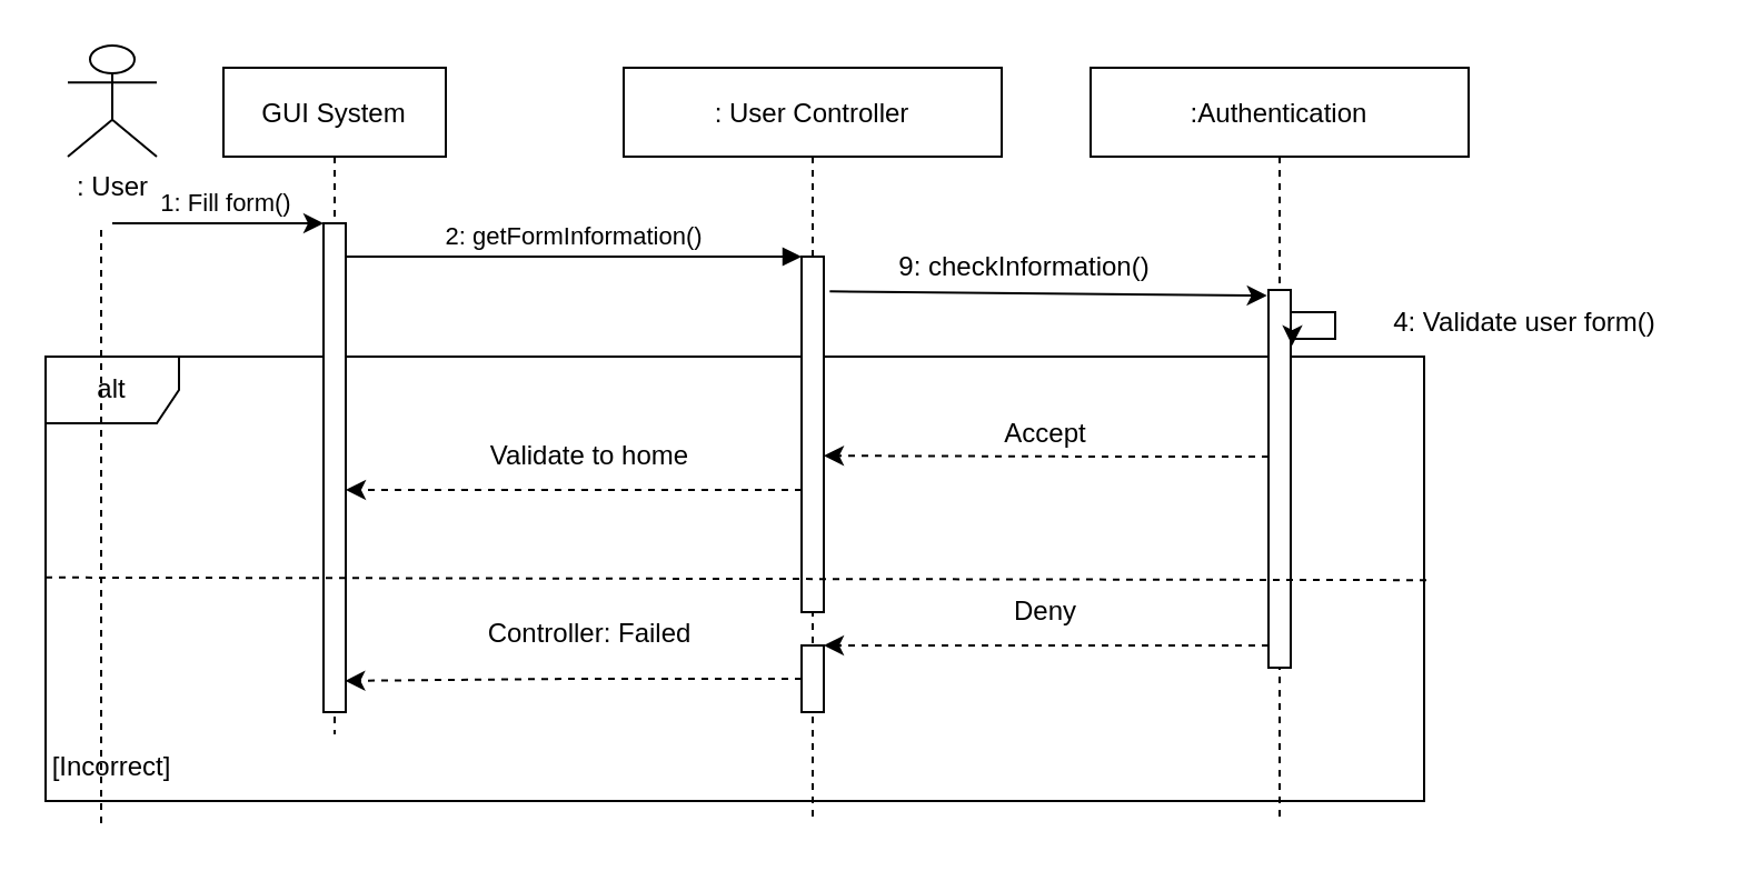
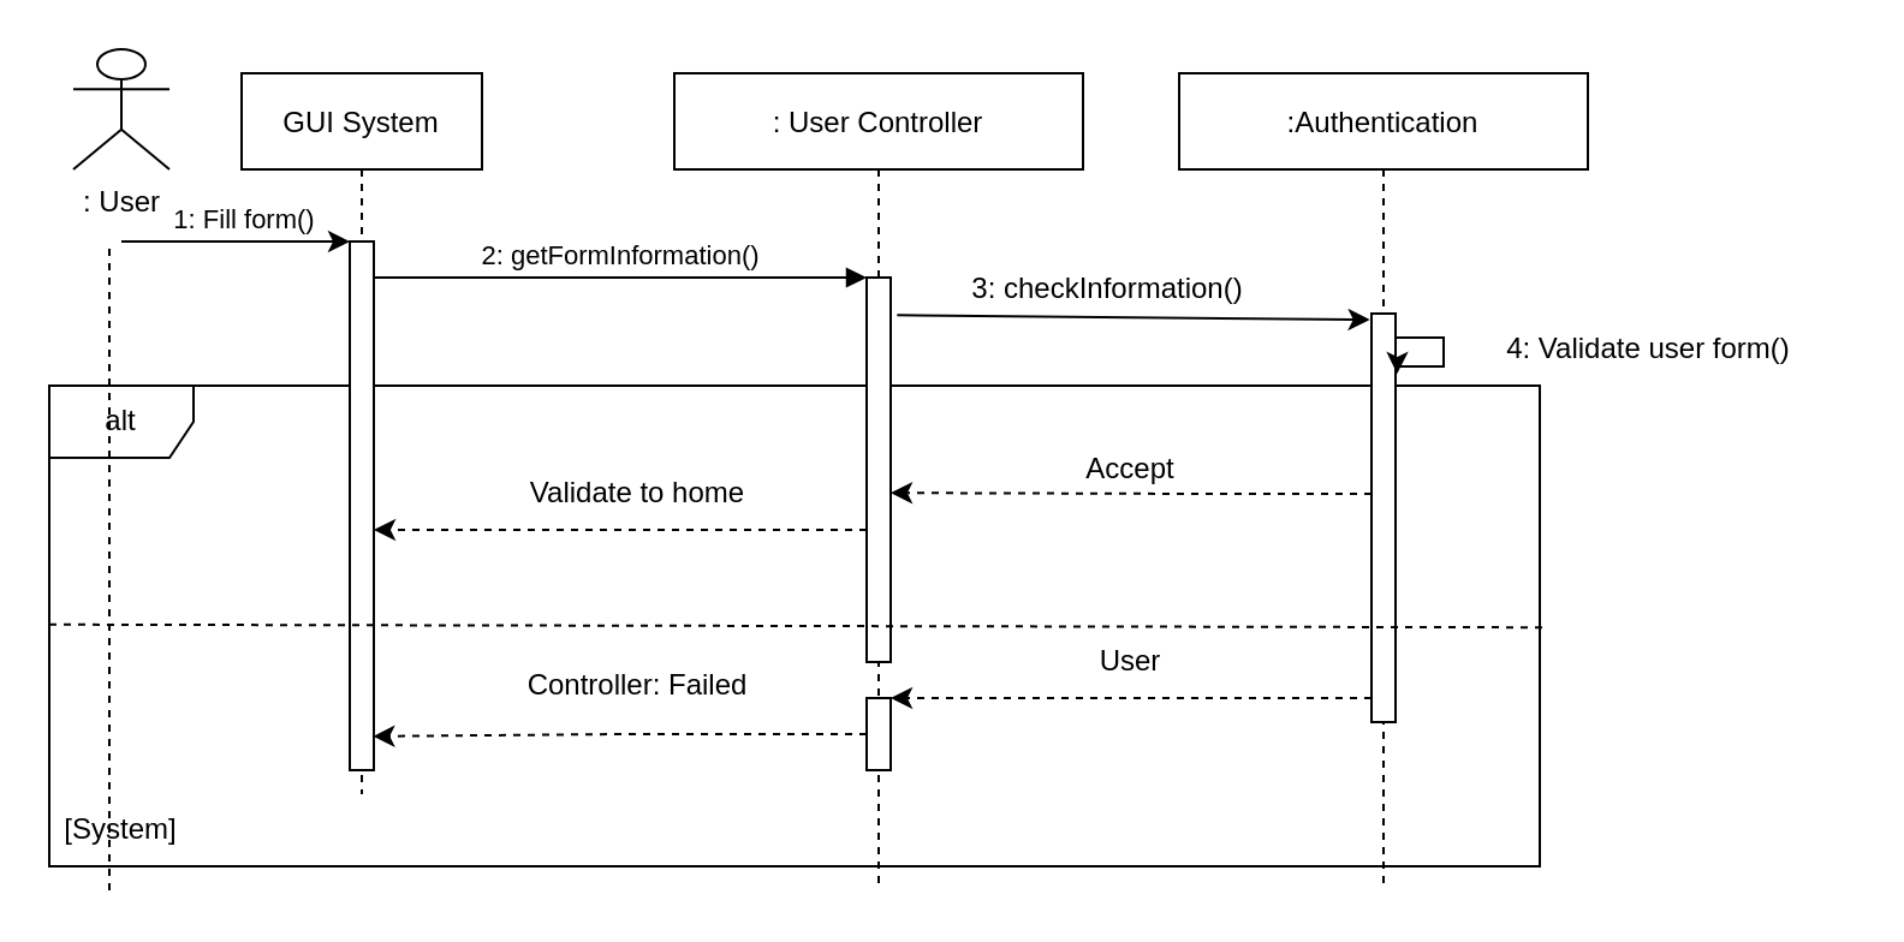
  <mxCell id="0" />
  <mxCell id="1" parent="0" />
  <mxCell id="2" value="alt" style="shape=umlFrame;whiteSpace=wrap;html=1;" vertex="1" parent="1"><mxGeometry x="20" y="160" width="620" height="200" as="geometry" /></mxCell>
  <mxCell id="3" value="GUI System" style="shape=umlLifeline;perimeter=lifelinePerimeter;container=1;collapsible=0;recursiveResize=0;rounded=0;shadow=0;strokeWidth=1;" parent="1" vertex="1"><mxGeometry x="100" y="30" width="100" height="300" as="geometry" /></mxCell>
  <mxCell id="4" value="" style="points=[];perimeter=orthogonalPerimeter;rounded=0;shadow=0;strokeWidth=1;" parent="3" vertex="1"><mxGeometry x="45" y="70" width="10" height="220" as="geometry" /></mxCell>
  <mxCell id="5" value=": User Controller" style="shape=umlLifeline;perimeter=lifelinePerimeter;container=1;collapsible=0;recursiveResize=0;rounded=0;shadow=0;strokeWidth=1;" parent="1" vertex="1"><mxGeometry x="280" y="30" width="170" height="340" as="geometry" /></mxCell>
  <mxCell id="6" value="" style="points=[];perimeter=orthogonalPerimeter;rounded=0;shadow=0;strokeWidth=1;" parent="5" vertex="1"><mxGeometry x="80" y="85" width="10" height="160" as="geometry" /></mxCell>
  <mxCell id="7" value="" style="points=[];perimeter=orthogonalPerimeter;rounded=0;shadow=0;strokeWidth=1;" vertex="1" parent="5"><mxGeometry x="80" y="260" width="10" height="30" as="geometry" /></mxCell>
  <mxCell id="8" value="2: getFormInformation()" style="verticalAlign=bottom;endArrow=block;entryX=0;entryY=0;shadow=0;strokeWidth=1;" parent="1" source="4" target="6" edge="1"><mxGeometry relative="1" as="geometry"><mxPoint x="255" y="110" as="sourcePoint" /></mxGeometry></mxCell>
  <mxCell id="9" value=": User" style="shape=umlActor;verticalLabelPosition=bottom;verticalAlign=top;html=1;outlineConnect=0;" vertex="1" parent="1"><mxGeometry x="30" y="20" width="40" height="50" as="geometry" /></mxCell>
  <mxCell id="10" value="" style="endArrow=none;dashed=1;html=1;rounded=0;" edge="1" parent="1"><mxGeometry width="50" height="50" relative="1" as="geometry"><mxPoint x="45" y="370" as="sourcePoint" /><mxPoint x="45" y="100" as="targetPoint" /></mxGeometry></mxCell>
  <mxCell id="11" value=":Authentication" style="shape=umlLifeline;perimeter=lifelinePerimeter;container=1;collapsible=0;recursiveResize=0;rounded=0;shadow=0;strokeWidth=1;" vertex="1" parent="1"><mxGeometry x="490" y="30" width="170" height="340" as="geometry" /></mxCell>
  <mxCell id="12" value="" style="points=[];perimeter=orthogonalPerimeter;rounded=0;shadow=0;strokeWidth=1;" vertex="1" parent="11"><mxGeometry x="80" y="100" width="10" height="170" as="geometry" /></mxCell>
  <mxCell id="13" style="edgeStyle=orthogonalEdgeStyle;rounded=0;orthogonalLoop=1;jettySize=auto;html=1;entryX=1.067;entryY=0.147;entryDx=0;entryDy=0;entryPerimeter=0;" edge="1" parent="11" source="12" target="12"><mxGeometry relative="1" as="geometry"><Array as="points"><mxPoint x="110" y="110" /><mxPoint x="110" y="122" /></Array></mxGeometry></mxCell>
  <mxCell id="14" value="" style="endArrow=classic;html=1;rounded=0;" edge="1" parent="1" target="4"><mxGeometry width="50" height="50" relative="1" as="geometry"><mxPoint x="50" y="100" as="sourcePoint" /><mxPoint x="390" y="60" as="targetPoint" /></mxGeometry></mxCell>
  <mxCell id="15" value="1: Fill form()" style="edgeLabel;html=1;align=center;verticalAlign=middle;resizable=0;points=[];" vertex="1" connectable="0" parent="14"><mxGeometry x="-0.354" y="1" relative="1" as="geometry"><mxPoint x="19" y="-9" as="offset" /></mxGeometry></mxCell>
  <mxCell id="16" value="" style="endArrow=classic;html=1;rounded=0;entryX=-0.067;entryY=0.015;entryDx=0;entryDy=0;entryPerimeter=0;exitX=1.267;exitY=0.098;exitDx=0;exitDy=0;exitPerimeter=0;" edge="1" parent="1" source="6" target="12"><mxGeometry width="50" height="50" relative="1" as="geometry"><mxPoint x="370" y="120" as="sourcePoint" /><mxPoint x="390" y="60" as="targetPoint" /></mxGeometry></mxCell>
- <mxCell id="17" value="9: checkInformation()" style="text;html=1;align=center;verticalAlign=middle;resizable=0;points=[];autosize=1;strokeColor=none;fillColor=none;" vertex="1" parent="1"><mxGeometry x="390" y="105" width="140" height="30" as="geometry" /></mxCell>
+ <mxCell id="17" value="3: checkInformation()" style="text;html=1;align=center;verticalAlign=middle;resizable=0;points=[];autosize=1;strokeColor=none;fillColor=none;" vertex="1" parent="1"><mxGeometry x="390" y="105" width="140" height="30" as="geometry" /></mxCell>
  <mxCell id="18" value="" style="endArrow=none;dashed=1;html=1;rounded=0;exitX=0;exitY=0.497;exitDx=0;exitDy=0;exitPerimeter=0;entryX=1.006;entryY=0.503;entryDx=0;entryDy=0;entryPerimeter=0;" edge="1" parent="1" source="2" target="2"><mxGeometry width="50" height="50" relative="1" as="geometry"><mxPoint x="340" y="210" as="sourcePoint" /><mxPoint x="390" y="160" as="targetPoint" /></mxGeometry></mxCell>
  <mxCell id="19" value="4: Validate user form()" style="text;html=1;align=center;verticalAlign=middle;resizable=0;points=[];autosize=1;strokeColor=none;fillColor=none;" vertex="1" parent="1"><mxGeometry x="600" y="130" width="170" height="30" as="geometry" /></mxCell>
  <mxCell id="20" style="edgeStyle=orthogonalEdgeStyle;rounded=0;orthogonalLoop=1;jettySize=auto;html=1;entryX=1;entryY=0.56;entryDx=0;entryDy=0;entryPerimeter=0;dashed=1;" edge="1" parent="1" source="12" target="6"><mxGeometry relative="1" as="geometry"><Array as="points"><mxPoint x="500" y="205" /><mxPoint x="500" y="205" /></Array></mxGeometry></mxCell>
  <mxCell id="21" value="Accept" style="text;html=1;strokeColor=none;fillColor=none;align=center;verticalAlign=middle;whiteSpace=wrap;rounded=0;" vertex="1" parent="1"><mxGeometry x="440" y="180" width="60" height="30" as="geometry" /></mxCell>
- <mxCell id="22" value="[Incorrect]" style="text;html=1;strokeColor=none;fillColor=none;align=center;verticalAlign=middle;whiteSpace=wrap;rounded=0;" vertex="1" parent="1"><mxGeometry x="20" y="330" width="60" height="30" as="geometry" /></mxCell>
+ <mxCell id="22" value="[System]" style="text;html=1;strokeColor=none;fillColor=none;align=center;verticalAlign=middle;whiteSpace=wrap;rounded=0;" vertex="1" parent="1"><mxGeometry x="20" y="330" width="60" height="30" as="geometry" /></mxCell>
  <mxCell id="23" style="edgeStyle=orthogonalEdgeStyle;rounded=0;orthogonalLoop=1;jettySize=auto;html=1;dashed=1;" edge="1" parent="1" source="6" target="4"><mxGeometry relative="1" as="geometry"><Array as="points"><mxPoint x="320" y="220" /><mxPoint x="320" y="220" /></Array></mxGeometry></mxCell>
  <mxCell id="24" value="Validate to home" style="text;html=1;strokeColor=none;fillColor=none;align=center;verticalAlign=middle;whiteSpace=wrap;rounded=0;" vertex="1" parent="1"><mxGeometry x="200" y="190" width="130" height="30" as="geometry" /></mxCell>
  <mxCell id="25" value="Controller: Failed" style="text;html=1;strokeColor=none;fillColor=none;align=center;verticalAlign=middle;whiteSpace=wrap;rounded=0;" vertex="1" parent="1"><mxGeometry x="200" y="270" width="130" height="30" as="geometry" /></mxCell>
  <mxCell id="26" style="edgeStyle=orthogonalEdgeStyle;rounded=0;orthogonalLoop=1;jettySize=auto;html=1;dashed=1;" edge="1" parent="1" source="12"><mxGeometry relative="1" as="geometry"><mxPoint x="370" y="290" as="targetPoint" /><Array as="points"><mxPoint x="371" y="290" /></Array></mxGeometry></mxCell>
- <mxCell id="27" value="Deny" style="text;html=1;strokeColor=none;fillColor=none;align=center;verticalAlign=middle;whiteSpace=wrap;rounded=0;" vertex="1" parent="1"><mxGeometry x="440" y="260" width="60" height="30" as="geometry" /></mxCell>
+ <mxCell id="27" value="User" style="text;html=1;strokeColor=none;fillColor=none;align=center;verticalAlign=middle;whiteSpace=wrap;rounded=0;" vertex="1" parent="1"><mxGeometry x="440" y="260" width="60" height="30" as="geometry" /></mxCell>
  <mxCell id="28" style="edgeStyle=orthogonalEdgeStyle;rounded=0;orthogonalLoop=1;jettySize=auto;html=1;entryX=0.967;entryY=0.936;entryDx=0;entryDy=0;entryPerimeter=0;dashed=1;" edge="1" parent="1" source="7" target="4"><mxGeometry relative="1" as="geometry" /></mxCell>
